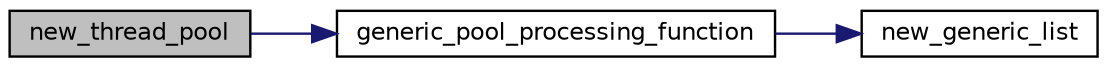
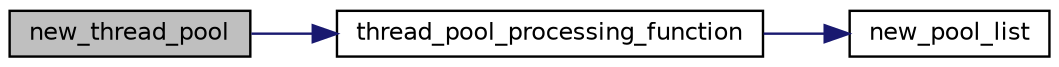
  digraph {
    rankdir=LR
    node [color=black fillcolor=white fontname=Helvetica fontsize=10 shape=record style=filled]
    edge [color=midnightblue fontname=Helvetica fontsize=10 labelfontname=Helvetica labelfontsize=10 style=solid]
    n1 [fillcolor=grey75 fontcolor=black height=0.2 label=new_thread_pool width=0.4]
-   n2 [height=0.2 label=generic_pool_processing_function width=0.4]
-   n3 [height=0.2 label=new_generic_list width=0.4]
+   n2 [height=0.2 label=thread_pool_processing_function width=0.4]
+   n3 [height=0.2 label=new_pool_list width=0.4]
    n1 -> n2
    n2 -> n3
  }
